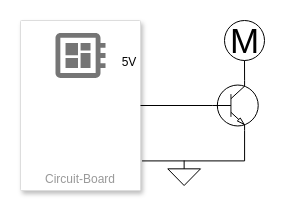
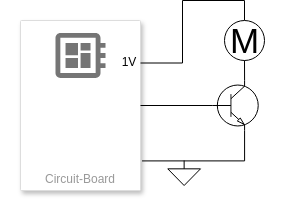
  <mxCell id="0" />
  <mxCell id="1" parent="0" />
  <mxCell id="2" value="Circuit-Board" style="strokeColor=#dddddd;shadow=1;strokeWidth=1;rounded=1;absoluteArcSize=1;arcSize=2;labelPosition=center;verticalLabelPosition=middle;align=center;verticalAlign=bottom;spacingLeft=0;fontColor=#999999;fontSize=12;whiteSpace=wrap;spacingBottom=2;" vertex="1" parent="1"><mxGeometry x="20" y="20" width="120" height="170" as="geometry" /></mxCell>
  <mxCell id="3" value="" style="dashed=0;connectable=0;html=1;fillColor=#757575;strokeColor=none;shape=mxgraph.gcp2.circuit_board;part=1;" vertex="1" parent="2"><mxGeometry x="0.5" width="50" height="45" relative="1" as="geometry"><mxPoint x="-25" y="12.5" as="offset" /></mxGeometry></mxCell>
- <mxCell id="4" value="5V" style="text;html=1;strokeColor=none;fillColor=none;align=center;verticalAlign=middle;whiteSpace=wrap;rounded=0;" vertex="1" parent="2"><mxGeometry x="89" y="32" width="40" height="20" as="geometry" /></mxCell>
+ <mxCell id="4" value="1V" style="text;html=1;strokeColor=none;fillColor=none;align=center;verticalAlign=middle;whiteSpace=wrap;rounded=0;" vertex="1" parent="2"><mxGeometry x="89" y="32" width="40" height="20" as="geometry" /></mxCell>
+ <mxCell id="5" style="edgeStyle=orthogonalEdgeStyle;rounded=0;orthogonalLoop=1;jettySize=auto;html=1;exitX=0.5;exitY=0;exitDx=0;exitDy=0;entryX=1;entryY=0.25;entryDx=0;entryDy=0;endArrow=none;endFill=0;" edge="1" parent="1" source="6" target="2"><mxGeometry relative="1" as="geometry" /></mxCell>
  <mxCell id="6" value="M" style="verticalLabelPosition=middle;shadow=0;dashed=0;align=center;html=1;verticalAlign=middle;strokeWidth=1;shape=ellipse;aspect=fixed;fontSize=35;" vertex="1" parent="1"><mxGeometry x="224" y="20" width="40" height="40" as="geometry" /></mxCell>
  <mxCell id="7" style="edgeStyle=orthogonalEdgeStyle;rounded=0;orthogonalLoop=1;jettySize=auto;html=1;exitX=0;exitY=0.5;exitDx=0;exitDy=0;exitPerimeter=0;entryX=1;entryY=0.5;entryDx=0;entryDy=0;endArrow=none;endFill=0;" edge="1" parent="1" source="10" target="2"><mxGeometry relative="1" as="geometry" /></mxCell>
  <mxCell id="8" style="edgeStyle=orthogonalEdgeStyle;rounded=0;orthogonalLoop=1;jettySize=auto;html=1;exitX=0.7;exitY=0;exitDx=0;exitDy=0;exitPerimeter=0;entryX=0.5;entryY=1;entryDx=0;entryDy=0;endArrow=none;endFill=0;" edge="1" parent="1" source="10" target="6"><mxGeometry relative="1" as="geometry" /></mxCell>
  <mxCell id="9" style="edgeStyle=orthogonalEdgeStyle;rounded=0;orthogonalLoop=1;jettySize=auto;html=1;exitX=0.7;exitY=1;exitDx=0;exitDy=0;exitPerimeter=0;entryX=1.013;entryY=0.826;entryDx=0;entryDy=0;entryPerimeter=0;endArrow=none;endFill=0;" edge="1" parent="1" source="10" target="2"><mxGeometry relative="1" as="geometry" /></mxCell>
  <mxCell id="10" value="" style="verticalLabelPosition=bottom;shadow=0;dashed=0;align=center;html=1;verticalAlign=top;shape=mxgraph.electrical.transistors.npn_transistor_1;" vertex="1" parent="1"><mxGeometry x="210" y="80" width="50" height="50" as="geometry" /></mxCell>
  <mxCell id="11" value="" style="pointerEvents=1;verticalLabelPosition=bottom;shadow=0;dashed=0;align=center;html=1;verticalAlign=top;shape=mxgraph.electrical.signal_sources.signal_ground;" vertex="1" parent="1"><mxGeometry x="167.27" y="160" width="32.73" height="25" as="geometry" /></mxCell>
